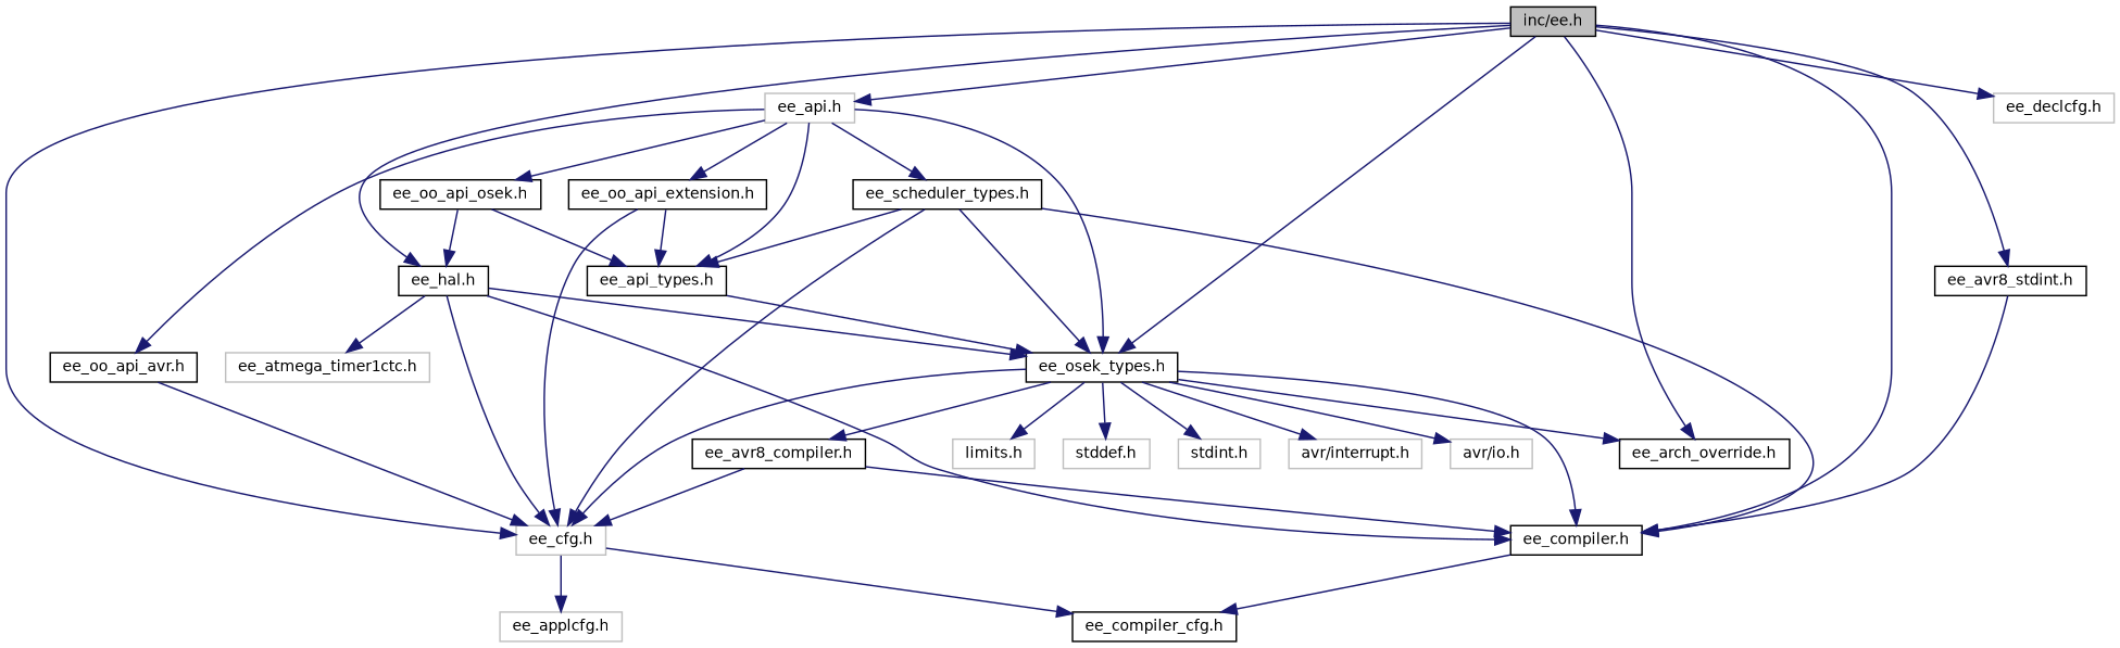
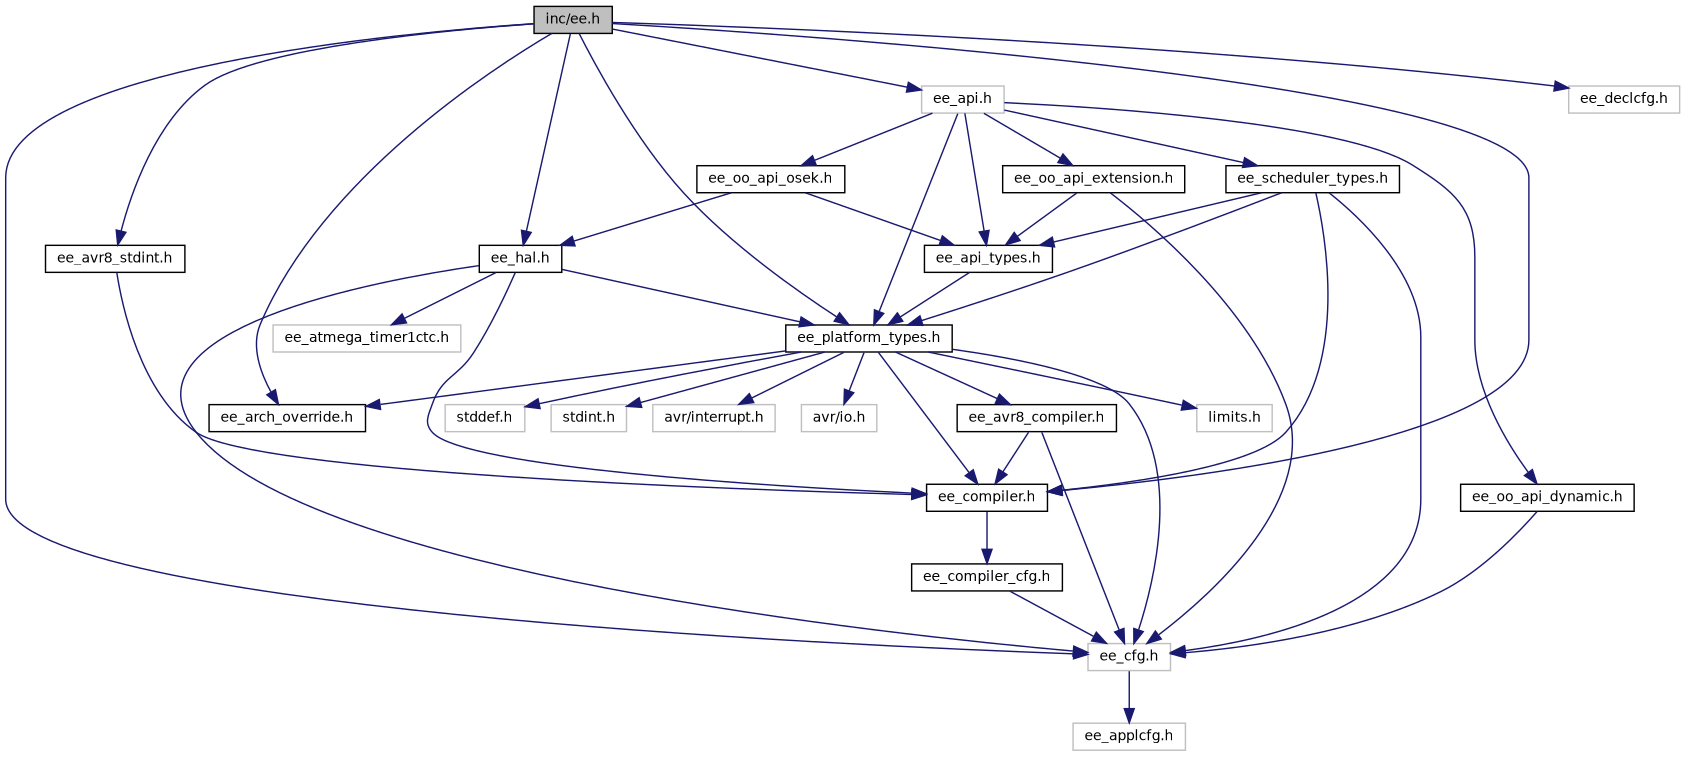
  digraph {
    node [color=black fillcolor=white fontname=Helvetica fontsize=10 shape=record style=filled]
    edge [color=midnightblue fontname=Helvetica fontsize=10 labelfontname=Helvetica labelfontsize=10 style=solid]
    n1 [fillcolor=grey75 fontcolor=black height=0.2 label="inc/ee.h" width=0.4]
    n2 [color=grey75 height=0.2 label="ee_cfg.h" width=0.4]
    n3 [height=0.2 label="ee_arch_override.h" width=0.4]
    n4 [height=0.2 label="ee_compiler.h" width=0.4]
-   n5 [height=0.2 label="ee_osek_types.h" width=0.4]
+   n5 [height=0.2 label="ee_platform_types.h" width=0.4]
    n6 [height=0.2 label="ee_hal.h" width=0.4]
    n7 [color=grey75 height=0.2 label="ee_api.h" width=0.4]
    n8 [height=0.2 label="ee_avr8_stdint.h" width=0.4]
    n9 [color=grey75 height=0.2 label="ee_declcfg.h" width=0.4]
    n10 [color=grey75 height=0.2 label="ee_applcfg.h" width=0.4]
    n11 [height=0.2 label="ee_compiler_cfg.h" width=0.4]
    n12 [color=grey75 height=0.2 label="limits.h" width=0.4]
    n13 [color=grey75 height=0.2 label="stddef.h" width=0.4]
    n14 [color=grey75 height=0.2 label="stdint.h" width=0.4]
    n15 [height=0.2 label="ee_avr8_compiler.h" width=0.4]
    n16 [color=grey75 height=0.2 label="avr/interrupt.h" width=0.4]
    n17 [color=grey75 height=0.2 label="avr/io.h" width=0.4]
    n18 [color=grey75 height=0.2 label="ee_atmega_timer1ctc.h" width=0.4]
    n19 [height=0.2 label="ee_api_types.h" width=0.4]
    n20 [height=0.2 label="ee_oo_api_osek.h" width=0.4]
-   n21 [height=0.2 label="ee_oo_api_avr.h" width=0.4]
+   n21 [height=0.2 label="ee_oo_api_dynamic.h" width=0.4]
    n22 [height=0.2 label="ee_oo_api_extension.h" width=0.4]
    n23 [height=0.2 label="ee_scheduler_types.h" width=0.4]
    n1 -> n2
    n1 -> n3
    n1 -> n4
    n1 -> n5
    n1 -> n6
    n1 -> n7
    n1 -> n8
    n1 -> n9
    n2 -> n10
    n4 -> n11
    n5 -> n2
    n5 -> n3
    n5 -> n4
    n5 -> n12
    n5 -> n13
    n5 -> n14
    n5 -> n15
    n5 -> n16
    n5 -> n17
    n6 -> n2
    n6 -> n4
    n6 -> n5
    n6 -> n18
    n7 -> n5
    n7 -> n19
    n7 -> n20
    n7 -> n21
    n7 -> n22
    n7 -> n23
    n8 -> n4
-   n2 -> n11
+   n11 -> n2
    n15 -> n2
    n15 -> n4
    n19 -> n5
    n20 -> n6
    n20 -> n19
    n21 -> n2
    n22 -> n2
    n22 -> n19
    n23 -> n2
    n23 -> n4
    n23 -> n5
    n23 -> n19
  }
